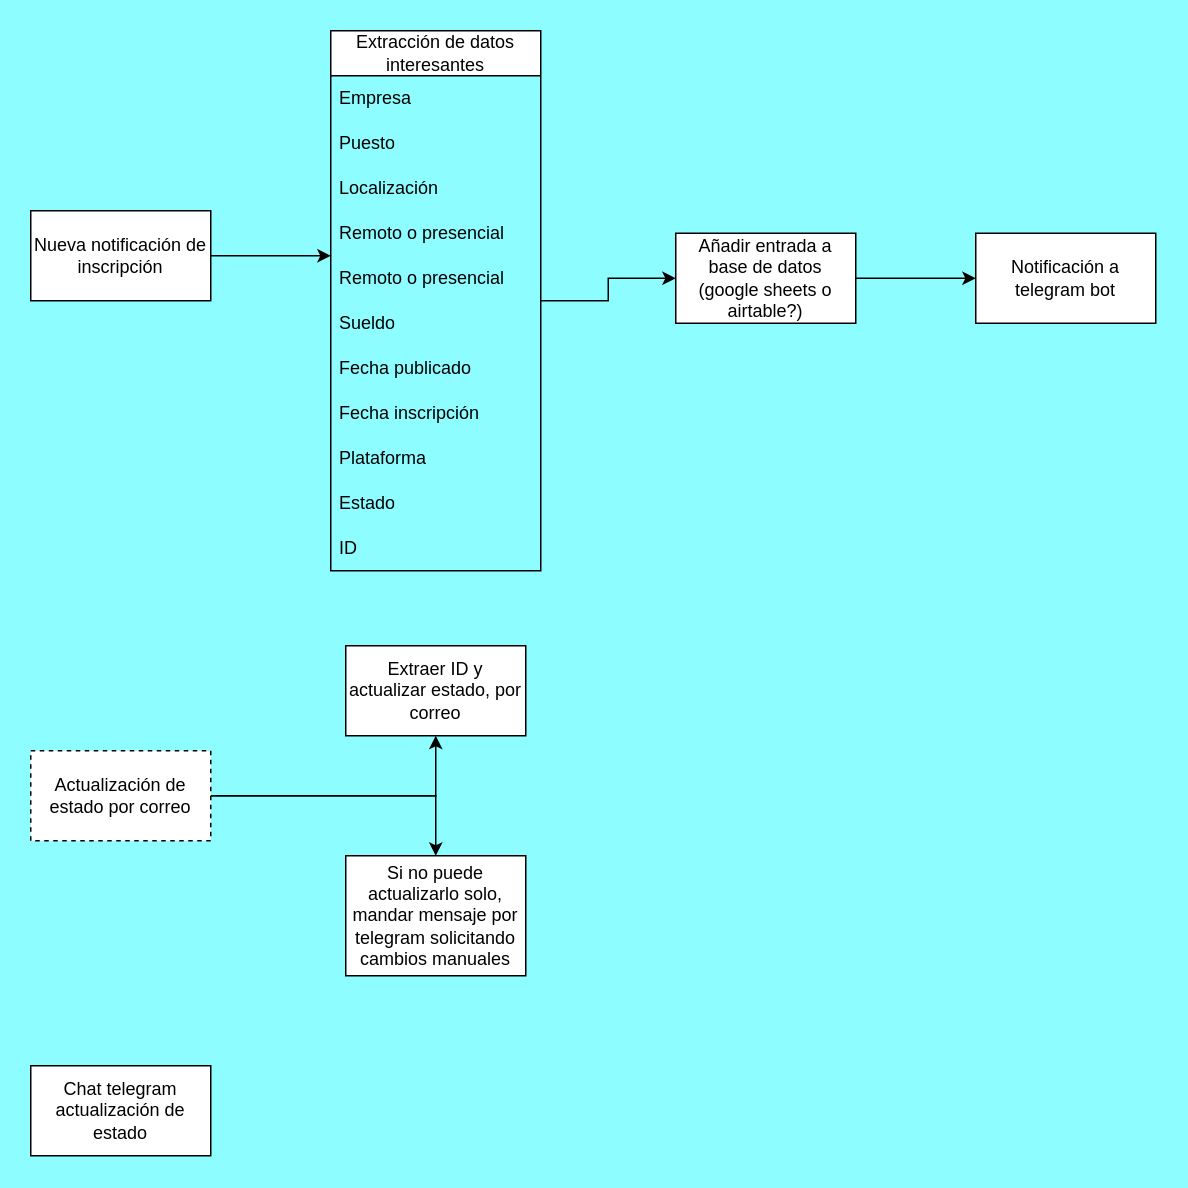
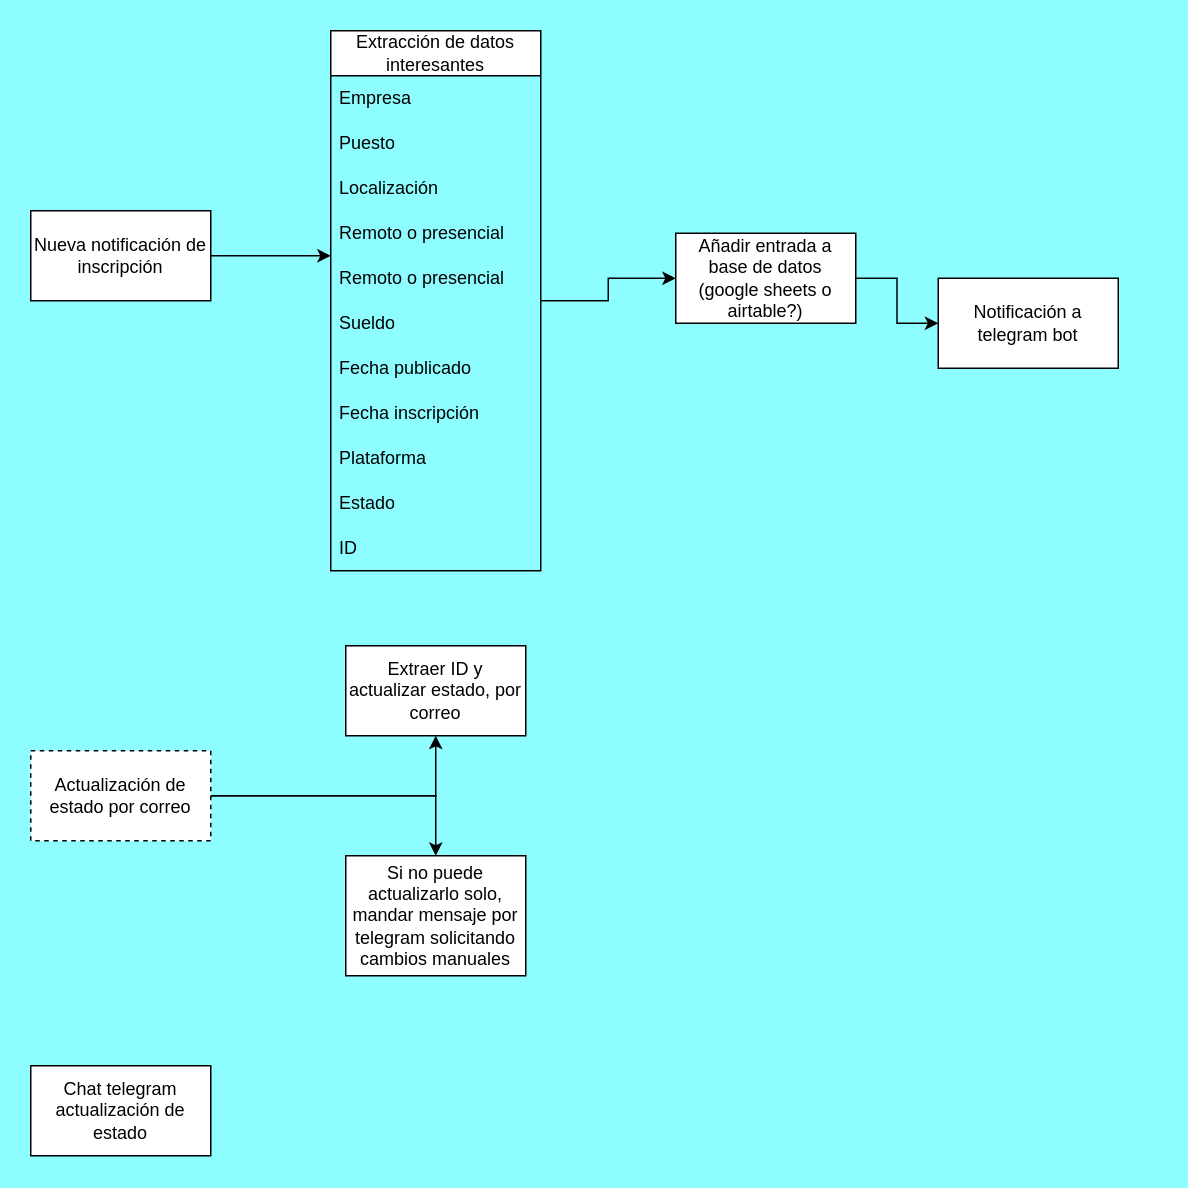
  <mxCell id="0" />
  <mxCell id="1" parent="0" />
  <mxCell id="2" value="" style="edgeStyle=orthogonalEdgeStyle;rounded=0;orthogonalLoop=1;jettySize=auto;html=1;" edge="1" parent="1" source="3"><mxGeometry relative="1" as="geometry"><mxPoint x="220" y="170" as="targetPoint" /></mxGeometry></mxCell>
  <mxCell id="3" value="Nueva notificación de inscripción" style="rounded=0;whiteSpace=wrap;html=1;" vertex="1" parent="1"><mxGeometry x="20" y="140" width="120" height="60" as="geometry" /></mxCell>
  <mxCell id="4" value="" style="edgeStyle=orthogonalEdgeStyle;rounded=0;orthogonalLoop=1;jettySize=auto;html=1;" edge="1" parent="1" source="5" target="18"><mxGeometry relative="1" as="geometry" /></mxCell>
  <mxCell id="5" value="Extracción de datos interesantes" style="swimlane;fontStyle=0;childLayout=stackLayout;horizontal=1;startSize=30;horizontalStack=0;resizeParent=1;resizeParentMax=0;resizeLast=0;collapsible=1;marginBottom=0;whiteSpace=wrap;html=1;" vertex="1" parent="1"><mxGeometry x="220" y="20" width="140" height="360" as="geometry" /></mxCell>
  <mxCell id="6" value="Empresa" style="text;strokeColor=none;fillColor=none;align=left;verticalAlign=middle;spacingLeft=4;spacingRight=4;overflow=hidden;points=[[0,0.5],[1,0.5]];portConstraint=eastwest;rotatable=0;whiteSpace=wrap;html=1;" vertex="1" parent="5"><mxGeometry y="30" width="140" height="30" as="geometry" /></mxCell>
  <mxCell id="7" value="Puesto" style="text;strokeColor=none;fillColor=none;align=left;verticalAlign=middle;spacingLeft=4;spacingRight=4;overflow=hidden;points=[[0,0.5],[1,0.5]];portConstraint=eastwest;rotatable=0;whiteSpace=wrap;html=1;" vertex="1" parent="5"><mxGeometry y="60" width="140" height="30" as="geometry" /></mxCell>
  <mxCell id="8" value="Localización" style="text;strokeColor=none;fillColor=none;align=left;verticalAlign=middle;spacingLeft=4;spacingRight=4;overflow=hidden;points=[[0,0.5],[1,0.5]];portConstraint=eastwest;rotatable=0;whiteSpace=wrap;html=1;miterlimit=6;" vertex="1" parent="5"><mxGeometry y="90" width="140" height="30" as="geometry" /></mxCell>
  <mxCell id="9" value="Remoto o presencial" style="text;strokeColor=none;fillColor=none;align=left;verticalAlign=middle;spacingLeft=4;spacingRight=4;overflow=hidden;points=[[0,0.5],[1,0.5]];portConstraint=eastwest;rotatable=0;whiteSpace=wrap;html=1;miterlimit=6;" vertex="1" parent="5"><mxGeometry y="120" width="140" height="30" as="geometry" /></mxCell>
  <mxCell id="10" value="Remoto o presencial" style="text;strokeColor=none;fillColor=none;align=left;verticalAlign=middle;spacingLeft=4;spacingRight=4;overflow=hidden;points=[[0,0.5],[1,0.5]];portConstraint=eastwest;rotatable=0;whiteSpace=wrap;html=1;miterlimit=6;" vertex="1" parent="5"><mxGeometry y="150" width="140" height="30" as="geometry" /></mxCell>
  <mxCell id="11" value="Sueldo" style="text;strokeColor=none;fillColor=none;align=left;verticalAlign=middle;spacingLeft=4;spacingRight=4;overflow=hidden;points=[[0,0.5],[1,0.5]];portConstraint=eastwest;rotatable=0;whiteSpace=wrap;html=1;miterlimit=6;" vertex="1" parent="5"><mxGeometry y="180" width="140" height="30" as="geometry" /></mxCell>
  <mxCell id="12" value="Fecha publicado" style="text;strokeColor=none;fillColor=none;align=left;verticalAlign=middle;spacingLeft=4;spacingRight=4;overflow=hidden;points=[[0,0.5],[1,0.5]];portConstraint=eastwest;rotatable=0;whiteSpace=wrap;html=1;miterlimit=6;" vertex="1" parent="5"><mxGeometry y="210" width="140" height="30" as="geometry" /></mxCell>
  <mxCell id="13" value="Fecha inscripción" style="text;strokeColor=none;fillColor=none;align=left;verticalAlign=middle;spacingLeft=4;spacingRight=4;overflow=hidden;points=[[0,0.5],[1,0.5]];portConstraint=eastwest;rotatable=0;whiteSpace=wrap;html=1;miterlimit=6;" vertex="1" parent="5"><mxGeometry y="240" width="140" height="30" as="geometry" /></mxCell>
  <mxCell id="14" value="Plataforma" style="text;strokeColor=none;fillColor=none;align=left;verticalAlign=middle;spacingLeft=4;spacingRight=4;overflow=hidden;points=[[0,0.5],[1,0.5]];portConstraint=eastwest;rotatable=0;whiteSpace=wrap;html=1;miterlimit=6;" vertex="1" parent="5"><mxGeometry y="270" width="140" height="30" as="geometry" /></mxCell>
  <mxCell id="15" value="Estado" style="text;strokeColor=none;fillColor=none;align=left;verticalAlign=middle;spacingLeft=4;spacingRight=4;overflow=hidden;points=[[0,0.5],[1,0.5]];portConstraint=eastwest;rotatable=0;whiteSpace=wrap;html=1;miterlimit=6;" vertex="1" parent="5"><mxGeometry y="300" width="140" height="30" as="geometry" /></mxCell>
  <mxCell id="16" value="ID" style="text;strokeColor=none;fillColor=none;align=left;verticalAlign=middle;spacingLeft=4;spacingRight=4;overflow=hidden;points=[[0,0.5],[1,0.5]];portConstraint=eastwest;rotatable=0;whiteSpace=wrap;html=1;miterlimit=6;" vertex="1" parent="5"><mxGeometry y="330" width="140" height="30" as="geometry" /></mxCell>
  <mxCell id="17" value="" style="edgeStyle=orthogonalEdgeStyle;rounded=0;orthogonalLoop=1;jettySize=auto;html=1;" edge="1" parent="1" source="18" target="19"><mxGeometry relative="1" as="geometry" /></mxCell>
  <mxCell id="18" value="Añadir entrada a base de datos (google sheets o airtable?)" style="whiteSpace=wrap;html=1;fontStyle=0;startSize=30;horizontal=1;" vertex="1" parent="1"><mxGeometry x="450" y="155" width="120" height="60" as="geometry" /></mxCell>
- <mxCell id="19" value="Notificación a telegram bot" style="whiteSpace=wrap;html=1;fontStyle=0;startSize=30;horizontal=1;" vertex="1" parent="1"><mxGeometry x="650" y="155" width="120" height="60" as="geometry" /></mxCell>
+ <mxCell id="19" value="Notificación a telegram bot" style="whiteSpace=wrap;html=1;fontStyle=0;startSize=30;horizontal=1;" vertex="1" parent="1"><mxGeometry x="625" y="185" width="120" height="60" as="geometry" /></mxCell>
  <mxCell id="20" value="Chat telegram actualización de estado" style="rounded=0;whiteSpace=wrap;html=1;" vertex="1" parent="1"><mxGeometry x="20" y="710" width="120" height="60" as="geometry" /></mxCell>
  <mxCell id="21" value="" style="edgeStyle=orthogonalEdgeStyle;rounded=0;orthogonalLoop=1;jettySize=auto;html=1;" edge="1" parent="1" source="23" target="24"><mxGeometry relative="1" as="geometry" /></mxCell>
  <mxCell id="22" value="" style="edgeStyle=orthogonalEdgeStyle;rounded=0;orthogonalLoop=1;jettySize=auto;html=1;" edge="1" parent="1" source="23" target="25"><mxGeometry relative="1" as="geometry" /></mxCell>
  <mxCell id="23" value="Actualización de estado por correo" style="rounded=0;whiteSpace=wrap;html=1;dashed=1;" vertex="1" parent="1"><mxGeometry x="20" y="500" width="120" height="60" as="geometry" /></mxCell>
  <mxCell id="24" value="Extraer ID y actualizar estado, por correo" style="whiteSpace=wrap;html=1;rounded=0;" vertex="1" parent="1"><mxGeometry x="230" y="430" width="120" height="60" as="geometry" /></mxCell>
  <mxCell id="25" value="Si no puede actualizarlo solo, mandar mensaje por telegram solicitando cambios manuales" style="whiteSpace=wrap;html=1;rounded=0;" vertex="1" parent="1"><mxGeometry x="230" y="570" width="120" height="80" as="geometry" /></mxCell>
